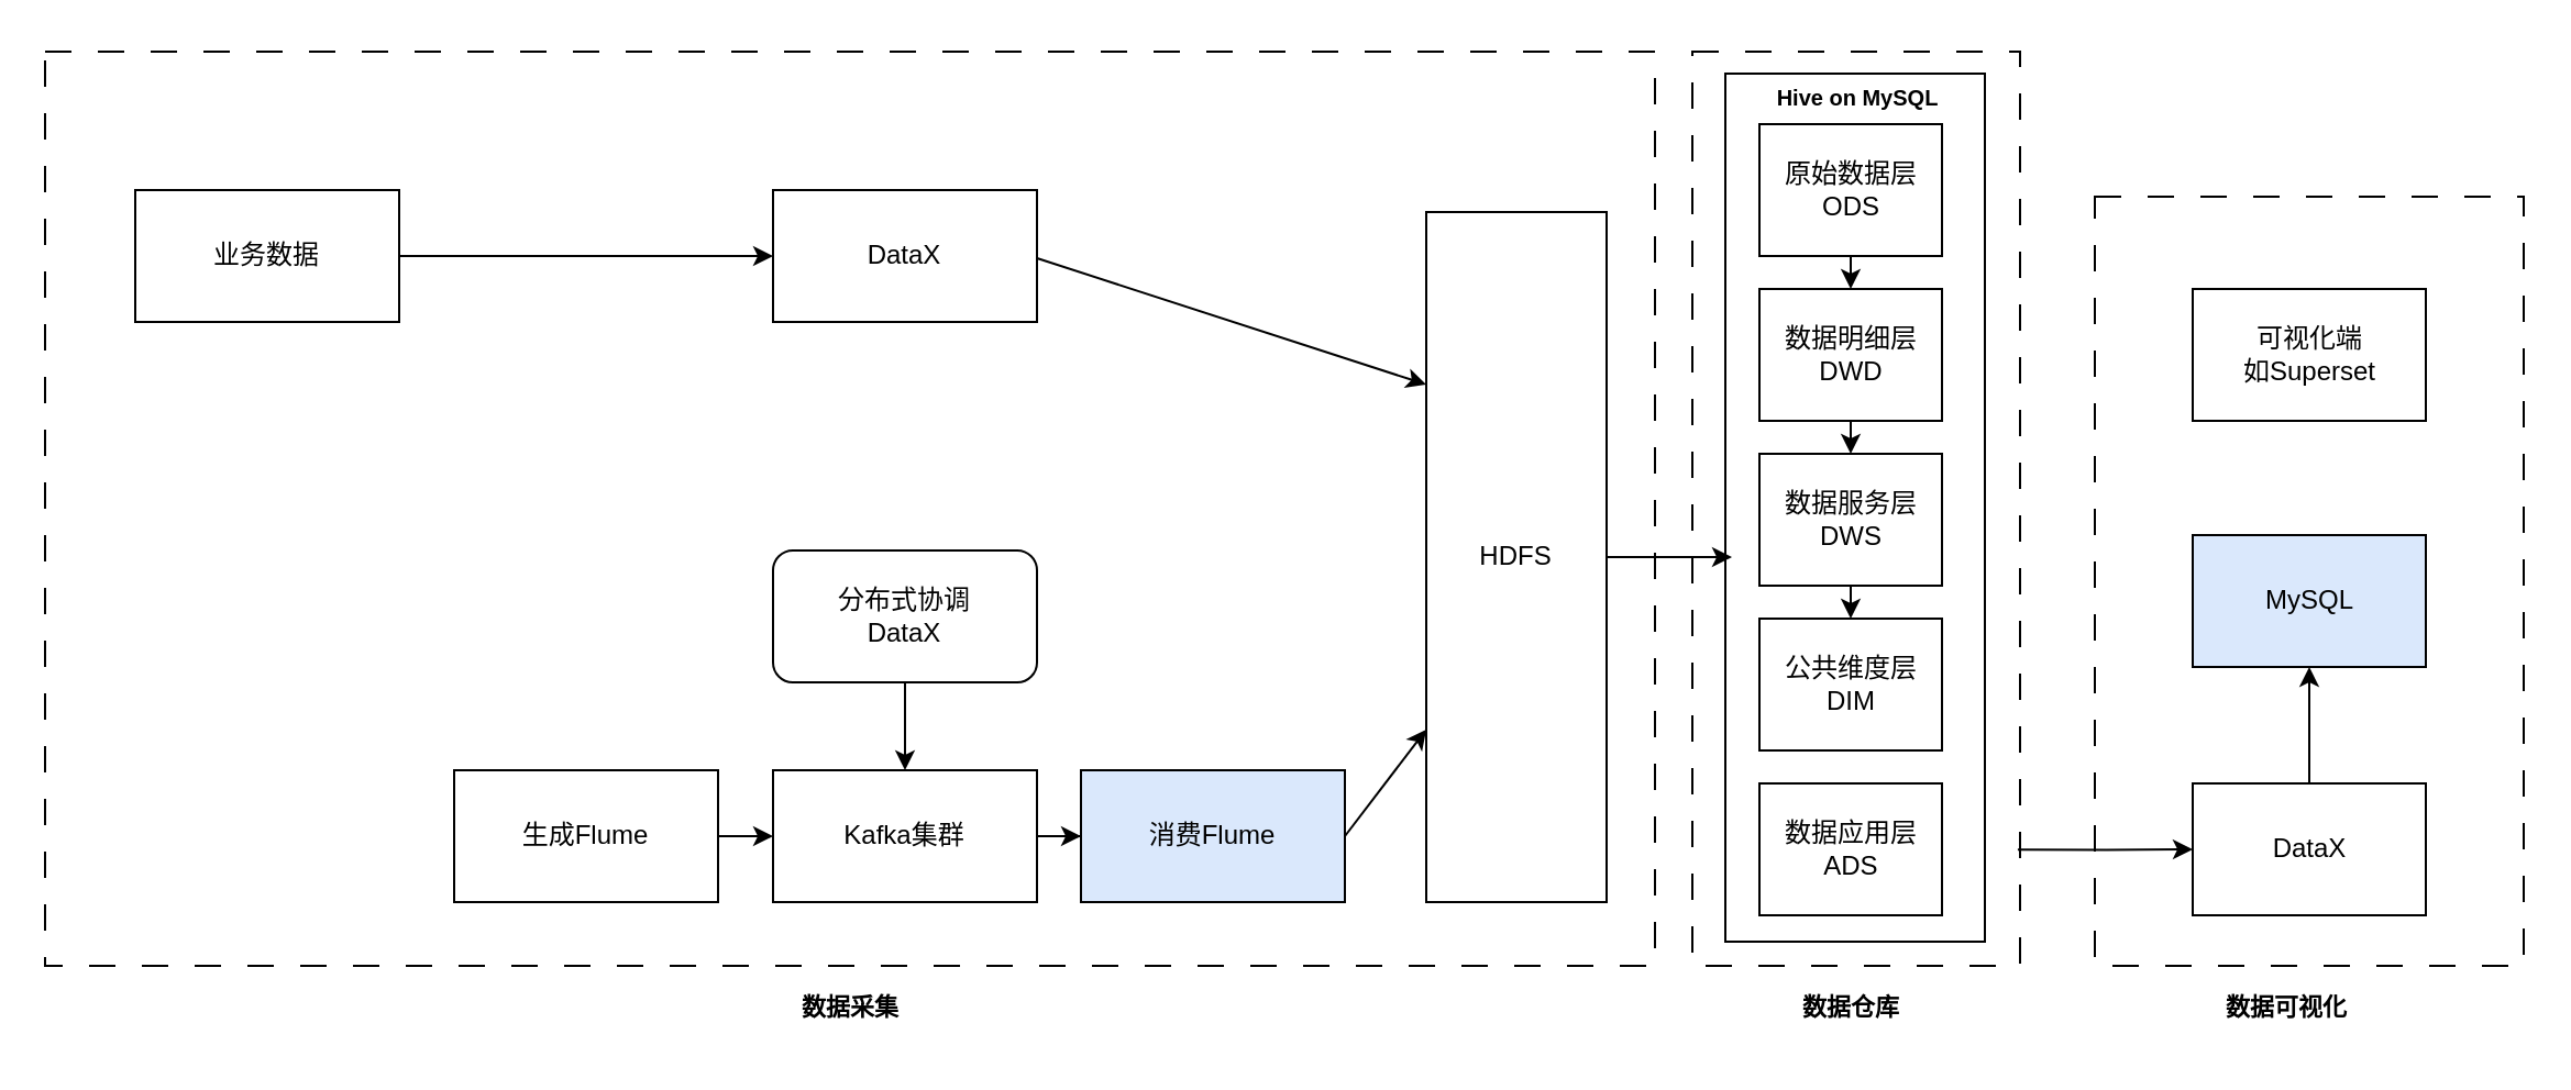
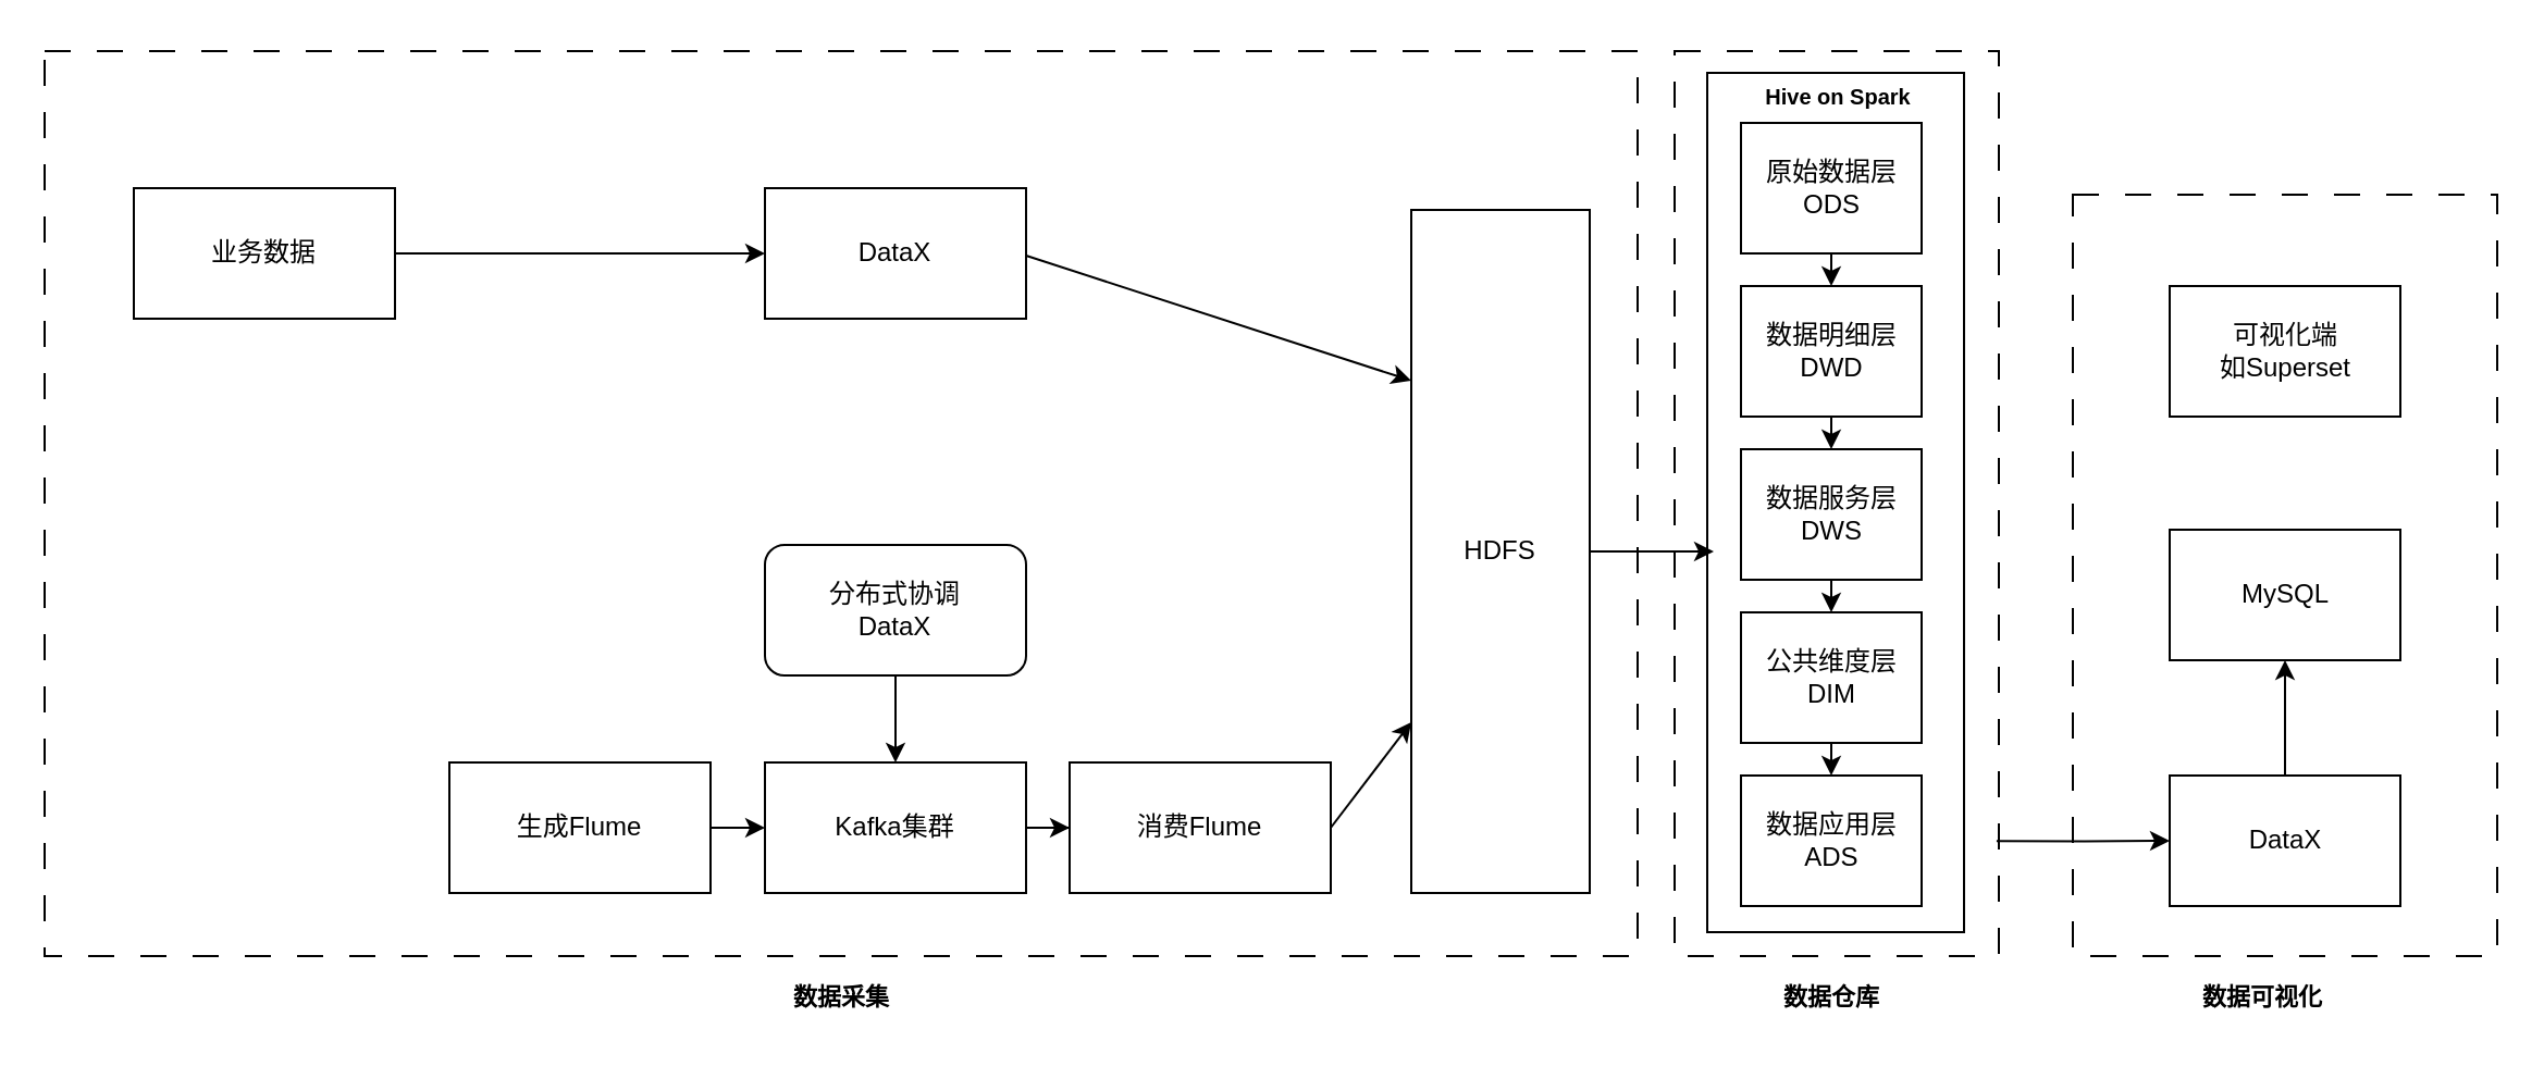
  <mxCell id="0" />
  <mxCell id="1" parent="0" />
  <mxCell id="2" value="" style="rounded=0;whiteSpace=wrap;html=1;dashed=1;dashPattern=12 12;" vertex="1" parent="1"><mxGeometry x="952" y="89" width="195" height="350" as="geometry" /></mxCell>
  <mxCell id="3" value="" style="rounded=0;whiteSpace=wrap;html=1;dashed=1;dashPattern=12 12;" vertex="1" parent="1"><mxGeometry x="769" y="23" width="149" height="416" as="geometry" /></mxCell>
  <mxCell id="4" value="" style="rounded=0;whiteSpace=wrap;html=1;strokeColor=light-dark(#000000, #0085c9);fillStyle=auto;gradientColor=none;fillColor=none;strokeWidth=1;" vertex="1" parent="1"><mxGeometry x="784" y="33" width="118" height="395" as="geometry" /></mxCell>
  <mxCell id="5" value="" style="rounded=0;whiteSpace=wrap;html=1;dashed=1;dashPattern=12 12;" parent="1" vertex="1"><mxGeometry x="20" y="23" width="732" height="416" as="geometry" /></mxCell>
  <mxCell id="6" style="edgeStyle=orthogonalEdgeStyle;rounded=0;orthogonalLoop=1;jettySize=auto;html=1;exitX=1;exitY=0.5;exitDx=0;exitDy=0;entryX=0;entryY=0.5;entryDx=0;entryDy=0;" edge="1" parent="1" source="7" target="8"><mxGeometry relative="1" as="geometry" /></mxCell>
  <mxCell id="7" value="业务数据" style="rounded=0;whiteSpace=wrap;html=1;" vertex="1" parent="1"><mxGeometry x="61" y="86" width="120" height="60" as="geometry" /></mxCell>
  <mxCell id="8" value="DataX" style="rounded=0;whiteSpace=wrap;html=1;" vertex="1" parent="1"><mxGeometry x="351" y="86" width="120" height="60" as="geometry" /></mxCell>
  <mxCell id="9" value="HDFS" style="rounded=0;whiteSpace=wrap;html=1;rotation=0;" vertex="1" parent="1"><mxGeometry x="648" y="96" width="82" height="314" as="geometry" /></mxCell>
  <mxCell id="10" value="" style="edgeStyle=orthogonalEdgeStyle;rounded=0;orthogonalLoop=1;jettySize=auto;html=1;" edge="1" parent="1" source="11" target="14"><mxGeometry relative="1" as="geometry" /></mxCell>
  <mxCell id="11" value="生成Flume" style="rounded=0;whiteSpace=wrap;html=1;" vertex="1" parent="1"><mxGeometry x="206" y="350" width="120" height="60" as="geometry" /></mxCell>
- <mxCell id="12" value="消费Flume" style="rounded=0;whiteSpace=wrap;html=1;fillColor=#dae8fc;" vertex="1" parent="1"><mxGeometry x="491" y="350" width="120" height="60" as="geometry" /></mxCell>
+ <mxCell id="12" value="消费Flume" style="rounded=0;whiteSpace=wrap;html=1;" vertex="1" parent="1"><mxGeometry x="491" y="350" width="120" height="60" as="geometry" /></mxCell>
  <mxCell id="13" value="" style="edgeStyle=orthogonalEdgeStyle;rounded=0;orthogonalLoop=1;jettySize=auto;html=1;" edge="1" parent="1" source="14" target="12"><mxGeometry relative="1" as="geometry" /></mxCell>
  <mxCell id="14" value="Kafka集群" style="rounded=0;whiteSpace=wrap;html=1;" vertex="1" parent="1"><mxGeometry x="351" y="350" width="120" height="60" as="geometry" /></mxCell>
  <mxCell id="15" value="" style="edgeStyle=orthogonalEdgeStyle;rounded=0;orthogonalLoop=1;jettySize=auto;html=1;" edge="1" parent="1" source="16" target="14"><mxGeometry relative="1" as="geometry" /></mxCell>
  <mxCell id="16" value="分布式协调&lt;div&gt;DataX&lt;/div&gt;" style="rounded=1;whiteSpace=wrap;html=1;" vertex="1" parent="1"><mxGeometry x="351" y="250" width="120" height="60" as="geometry" /></mxCell>
  <mxCell id="17" value="" style="endArrow=classic;html=1;rounded=0;exitX=1;exitY=0.5;exitDx=0;exitDy=0;entryX=0;entryY=0.75;entryDx=0;entryDy=0;" edge="1" parent="1" source="12" target="9"><mxGeometry width="50" height="50" relative="1" as="geometry"><mxPoint x="598" y="303" as="sourcePoint" /><mxPoint x="648" y="253" as="targetPoint" /></mxGeometry></mxCell>
  <mxCell id="18" value="" style="endArrow=classic;html=1;rounded=0;exitX=1;exitY=0.5;exitDx=0;exitDy=0;entryX=0;entryY=0.25;entryDx=0;entryDy=0;" edge="1" parent="1" target="9"><mxGeometry width="50" height="50" relative="1" as="geometry"><mxPoint x="471" y="117" as="sourcePoint" /><mxPoint x="648" y="254" as="targetPoint" /></mxGeometry></mxCell>
  <mxCell id="19" value="原始数据层&lt;div&gt;ODS&lt;/div&gt;" style="rounded=0;whiteSpace=wrap;html=1;" vertex="1" parent="1"><mxGeometry x="799.5" y="56" width="83" height="60" as="geometry" /></mxCell>
  <mxCell id="20" value="数据明细层&lt;div&gt;DWD&lt;/div&gt;" style="rounded=0;whiteSpace=wrap;html=1;" vertex="1" parent="1"><mxGeometry x="799.5" y="131" width="83" height="60" as="geometry" /></mxCell>
  <mxCell id="21" value="数据服务层&lt;div&gt;DWS&lt;/div&gt;" style="rounded=0;whiteSpace=wrap;html=1;" vertex="1" parent="1"><mxGeometry x="799.5" y="206" width="83" height="60" as="geometry" /></mxCell>
  <mxCell id="22" value="公共维度层&lt;div&gt;DIM&lt;/div&gt;" style="rounded=0;whiteSpace=wrap;html=1;" vertex="1" parent="1"><mxGeometry x="799.5" y="281" width="83" height="60" as="geometry" /></mxCell>
  <mxCell id="23" style="edgeStyle=orthogonalEdgeStyle;rounded=0;orthogonalLoop=1;jettySize=auto;html=1;entryX=0;entryY=0.5;entryDx=0;entryDy=0;exitX=0.993;exitY=0.873;exitDx=0;exitDy=0;exitPerimeter=0;" edge="1" parent="1" source="3" target="34"><mxGeometry relative="1" as="geometry"><mxPoint x="918" y="386" as="sourcePoint" /></mxGeometry></mxCell>
  <mxCell id="24" value="数据应用层&lt;div&gt;ADS&lt;/div&gt;" style="rounded=0;whiteSpace=wrap;html=1;" vertex="1" parent="1"><mxGeometry x="799.5" y="356" width="83" height="60" as="geometry" /></mxCell>
  <mxCell id="25" value="&lt;font style=&quot;font-size: 11px;&quot;&gt;数据仓库&lt;/font&gt;" style="text;strokeColor=none;fillColor=none;html=1;fontSize=24;fontStyle=1;verticalAlign=middle;align=center;" vertex="1" parent="1"><mxGeometry x="786.5" y="433" width="109" height="41" as="geometry" /></mxCell>
  <mxCell id="26" value="&lt;font style=&quot;font-size: 11px;&quot;&gt;数据采集&lt;/font&gt;" style="text;strokeColor=none;fillColor=none;html=1;fontSize=24;fontStyle=1;verticalAlign=middle;align=center;" vertex="1" parent="1"><mxGeometry x="331.5" y="433" width="109" height="41" as="geometry" /></mxCell>
  <mxCell id="27" style="edgeStyle=orthogonalEdgeStyle;rounded=0;orthogonalLoop=1;jettySize=auto;html=1;" edge="1" parent="1" source="9"><mxGeometry relative="1" as="geometry"><mxPoint x="787" y="253" as="targetPoint" /></mxGeometry></mxCell>
  <mxCell id="28" value="" style="endArrow=classic;html=1;rounded=0;exitX=0.5;exitY=1;exitDx=0;exitDy=0;entryX=0.5;entryY=0;entryDx=0;entryDy=0;" edge="1" parent="1" source="19" target="20"><mxGeometry width="50" height="50" relative="1" as="geometry"><mxPoint x="935" y="178" as="sourcePoint" /><mxPoint x="985" y="128" as="targetPoint" /></mxGeometry></mxCell>
  <mxCell id="29" value="" style="endArrow=classic;html=1;rounded=0;exitX=0.5;exitY=1;exitDx=0;exitDy=0;entryX=0.5;entryY=0;entryDx=0;entryDy=0;" edge="1" parent="1" source="20" target="21"><mxGeometry width="50" height="50" relative="1" as="geometry"><mxPoint x="826" y="238" as="sourcePoint" /><mxPoint x="876" y="188" as="targetPoint" /></mxGeometry></mxCell>
  <mxCell id="30" value="" style="endArrow=classic;html=1;rounded=0;exitX=0.5;exitY=1;exitDx=0;exitDy=0;entryX=0.5;entryY=0;entryDx=0;entryDy=0;" edge="1" parent="1" source="21" target="22"><mxGeometry width="50" height="50" relative="1" as="geometry"><mxPoint x="833" y="301" as="sourcePoint" /><mxPoint x="883" y="251" as="targetPoint" /></mxGeometry></mxCell>
- <mxCell id="32" value="&lt;font style=&quot;font-size: 10px;&quot;&gt;Hive on MySQL&lt;/font&gt;" style="text;strokeColor=none;fillColor=none;html=1;fontSize=24;fontStyle=1;verticalAlign=middle;align=center;" vertex="1" parent="1"><mxGeometry x="793.5" y="20" width="100" height="40" as="geometry" /></mxCell>
+ <mxCell id="31" value="" style="endArrow=classic;html=1;rounded=0;exitX=0.5;exitY=1;exitDx=0;exitDy=0;entryX=0.5;entryY=0;entryDx=0;entryDy=0;" edge="1" parent="1" source="22" target="24"><mxGeometry width="50" height="50" relative="1" as="geometry"><mxPoint x="858" y="376" as="sourcePoint" /><mxPoint x="908" y="326" as="targetPoint" /></mxGeometry></mxCell>
+ <mxCell id="32" value="&lt;font style=&quot;font-size: 10px;&quot;&gt;Hive on Spark&lt;/font&gt;" style="text;strokeColor=none;fillColor=none;html=1;fontSize=24;fontStyle=1;verticalAlign=middle;align=center;" vertex="1" parent="1"><mxGeometry x="793.5" y="20" width="100" height="40" as="geometry" /></mxCell>
  <mxCell id="33" value="" style="edgeStyle=orthogonalEdgeStyle;rounded=0;orthogonalLoop=1;jettySize=auto;html=1;" edge="1" parent="1" source="34" target="35"><mxGeometry relative="1" as="geometry" /></mxCell>
  <mxCell id="34" value="DataX" style="rounded=0;whiteSpace=wrap;html=1;" vertex="1" parent="1"><mxGeometry x="996.5" y="356" width="106" height="60" as="geometry" /></mxCell>
- <mxCell id="35" value="MySQL" style="rounded=0;whiteSpace=wrap;html=1;fillColor=#dae8fc;" vertex="1" parent="1"><mxGeometry x="996.5" y="243" width="106" height="60" as="geometry" /></mxCell>
+ <mxCell id="35" value="MySQL" style="rounded=0;whiteSpace=wrap;html=1;" vertex="1" parent="1"><mxGeometry x="996.5" y="243" width="106" height="60" as="geometry" /></mxCell>
  <mxCell id="36" value="可视化端&lt;div&gt;如Superset&lt;/div&gt;" style="rounded=0;whiteSpace=wrap;html=1;" vertex="1" parent="1"><mxGeometry x="996.5" y="131" width="106" height="60" as="geometry" /></mxCell>
  <mxCell id="37" value="&lt;font style=&quot;font-size: 11px;&quot;&gt;数据可视化&lt;/font&gt;" style="text;strokeColor=none;fillColor=none;html=1;fontSize=24;fontStyle=1;verticalAlign=middle;align=center;" vertex="1" parent="1"><mxGeometry x="984" y="433" width="109" height="41" as="geometry" /></mxCell>
